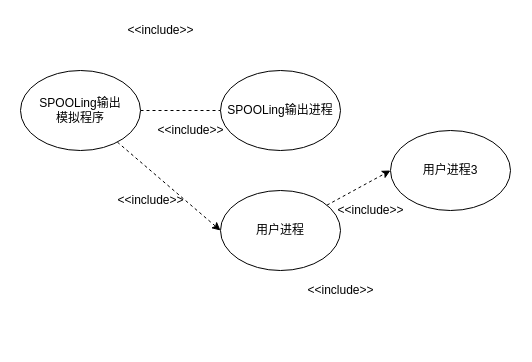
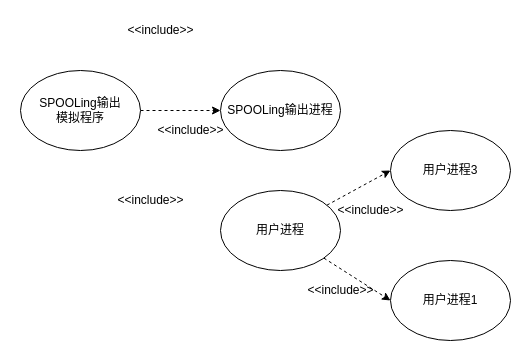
  <mxCell id="0" />
  <mxCell id="1" parent="0" />
  <mxCell id="2" value="SPOOLing输出进程" style="ellipse;whiteSpace=wrap;html=1;" vertex="1" parent="1"><mxGeometry x="220" y="70" width="120" height="80" as="geometry" /></mxCell>
  <mxCell id="3" style="edgeStyle=none;rounded=0;orthogonalLoop=1;jettySize=auto;html=1;entryX=0;entryY=0.5;entryDx=0;entryDy=0;dashed=1;" edge="1" parent="1" source="5" target="9"><mxGeometry relative="1" as="geometry" /></mxCell>
+ <mxCell id="4" style="edgeStyle=none;rounded=0;orthogonalLoop=1;jettySize=auto;html=1;entryX=0;entryY=0.5;entryDx=0;entryDy=0;dashed=1;" edge="1" parent="1" source="5" target="10"><mxGeometry relative="1" as="geometry" /></mxCell>
  <mxCell id="5" value="用户进程" style="ellipse;whiteSpace=wrap;html=1;" vertex="1" parent="1"><mxGeometry x="220" y="190" width="120" height="80" as="geometry" /></mxCell>
- <mxCell id="6" style="edgeStyle=none;rounded=0;orthogonalLoop=1;jettySize=auto;html=1;entryX=0;entryY=0.5;entryDx=0;entryDy=0;dashed=1;endArrow=none;" edge="1" parent="1" source="8" target="2"><mxGeometry relative="1" as="geometry" /></mxCell>
- <mxCell id="7" style="edgeStyle=none;rounded=0;orthogonalLoop=1;jettySize=auto;html=1;entryX=0;entryY=0.5;entryDx=0;entryDy=0;dashed=1;" edge="1" parent="1" source="8" target="5"><mxGeometry relative="1" as="geometry" /></mxCell>
+ <mxCell id="6" style="edgeStyle=none;rounded=0;orthogonalLoop=1;jettySize=auto;html=1;entryX=0;entryY=0.5;entryDx=0;entryDy=0;dashed=1;" edge="1" parent="1" source="8" target="2"><mxGeometry relative="1" as="geometry" /></mxCell>
  <mxCell id="8" value="SPOOLing输出&lt;br&gt;模拟程序" style="ellipse;whiteSpace=wrap;html=1;" vertex="1" parent="1"><mxGeometry x="20" y="70" width="120" height="80" as="geometry" /></mxCell>
  <mxCell id="9" value="用户进程3" style="ellipse;whiteSpace=wrap;html=1;" vertex="1" parent="1"><mxGeometry x="390" y="130" width="120" height="80" as="geometry" /></mxCell>
+ <mxCell id="10" value="用户进程1" style="ellipse;whiteSpace=wrap;html=1;" vertex="1" parent="1"><mxGeometry x="390" y="260" width="120" height="80" as="geometry" /></mxCell>
  <mxCell id="11" value="&amp;lt;&amp;lt;include&amp;gt;&amp;gt;" style="text;html=1;align=center;verticalAlign=middle;resizable=0;points=[];autosize=1;strokeColor=none;fillColor=none;" vertex="1" parent="1"><mxGeometry x="330" y="200" width="80" height="20" as="geometry" /></mxCell>
  <mxCell id="12" value="&amp;lt;&amp;lt;include&amp;gt;&amp;gt;" style="text;html=1;align=center;verticalAlign=middle;resizable=0;points=[];autosize=1;strokeColor=none;fillColor=none;" vertex="1" parent="1"><mxGeometry x="300" y="280" width="80" height="20" as="geometry" /></mxCell>
  <mxCell id="13" value="&amp;lt;&amp;lt;include&amp;gt;&amp;gt;" style="text;html=1;align=center;verticalAlign=middle;resizable=0;points=[];autosize=1;strokeColor=none;fillColor=none;" vertex="1" parent="1"><mxGeometry x="120" y="20" width="80" height="20" as="geometry" /></mxCell>
  <mxCell id="14" value="&amp;lt;&amp;lt;include&amp;gt;&amp;gt;" style="text;html=1;align=center;verticalAlign=middle;resizable=0;points=[];autosize=1;strokeColor=none;fillColor=none;" vertex="1" parent="1"><mxGeometry x="150" y="120" width="80" height="20" as="geometry" /></mxCell>
  <mxCell id="15" value="&amp;lt;&amp;lt;include&amp;gt;&amp;gt;" style="text;html=1;align=center;verticalAlign=middle;resizable=0;points=[];autosize=1;strokeColor=none;fillColor=none;" vertex="1" parent="1"><mxGeometry x="110" y="190" width="80" height="20" as="geometry" /></mxCell>
